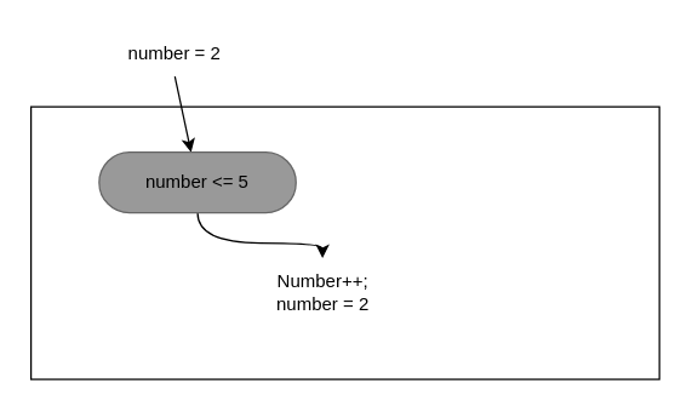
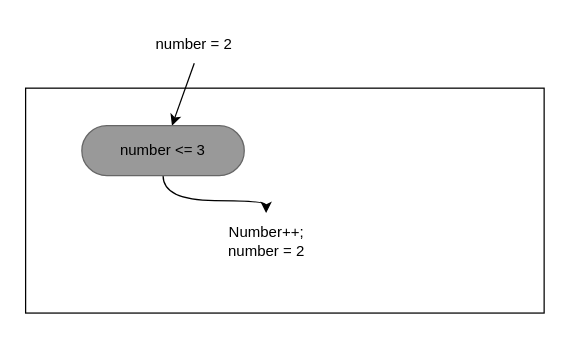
  <mxCell id="0" />
  <mxCell id="1" parent="0" />
  <mxCell id="2" value="" style="rounded=0;whiteSpace=wrap;html=1;strokeColor=default;" vertex="1" parent="1"><mxGeometry x="20" y="70" width="415" height="180" as="geometry" /></mxCell>
  <mxCell id="3" style="rounded=0;orthogonalLoop=1;jettySize=auto;html=1;exitX=0.5;exitY=1;exitDx=0;exitDy=0;" edge="1" parent="1" source="4" target="6"><mxGeometry relative="1" as="geometry" /></mxCell>
- <mxCell id="4" value="number = 2" style="text;html=1;align=center;verticalAlign=middle;whiteSpace=wrap;rounded=0;" vertex="1" parent="1"><mxGeometry x="65" y="20" width="100" height="30" as="geometry" /></mxCell>
+ <mxCell id="4" value="number = 2" style="text;html=1;align=center;verticalAlign=middle;whiteSpace=wrap;rounded=0;" vertex="1" parent="1"><mxGeometry x="105" y="20" width="100" height="30" as="geometry" /></mxCell>
  <mxCell id="5" value="" style="edgeStyle=orthogonalEdgeStyle;curved=1;rounded=0;orthogonalLoop=1;jettySize=auto;html=1;entryX=0.5;entryY=0;entryDx=0;entryDy=0;" edge="1" parent="1" source="6" target="7"><mxGeometry relative="1" as="geometry"><mxPoint x="300" y="120" as="targetPoint" /></mxGeometry></mxCell>
- <mxCell id="6" value="number &amp;lt;= 5" style="rounded=1;whiteSpace=wrap;html=1;strokeColor=#666666;fillColor=#999999;arcSize=50;" vertex="1" parent="1"><mxGeometry x="65" y="100" width="130" height="40" as="geometry" /></mxCell>
+ <mxCell id="6" value="number &amp;lt;= 3" style="rounded=1;whiteSpace=wrap;html=1;strokeColor=#666666;fillColor=#999999;arcSize=50;" vertex="1" parent="1"><mxGeometry x="65" y="100" width="130" height="40" as="geometry" /></mxCell>
  <mxCell id="7" value="Number++;&lt;div&gt;number = 2&lt;/div&gt;" style="text;html=1;align=center;verticalAlign=middle;whiteSpace=wrap;rounded=0;" vertex="1" parent="1"><mxGeometry x="157.5" y="170" width="110" height="45" as="geometry" /></mxCell>
